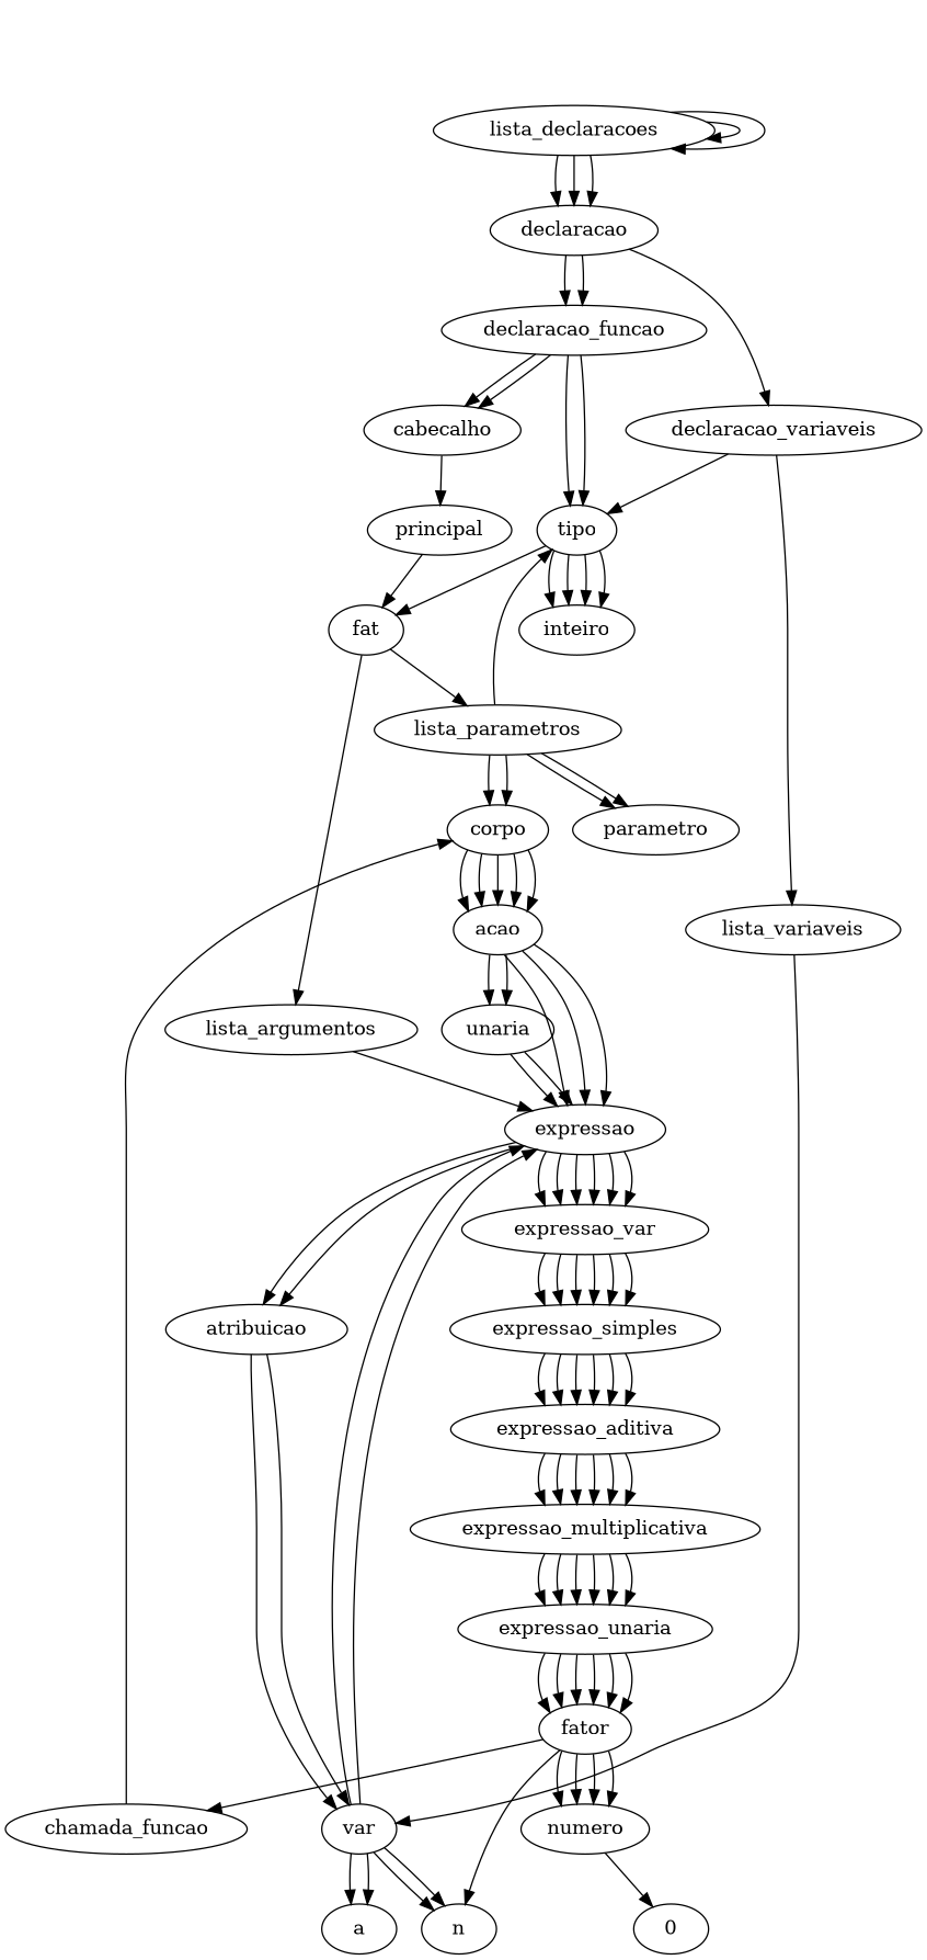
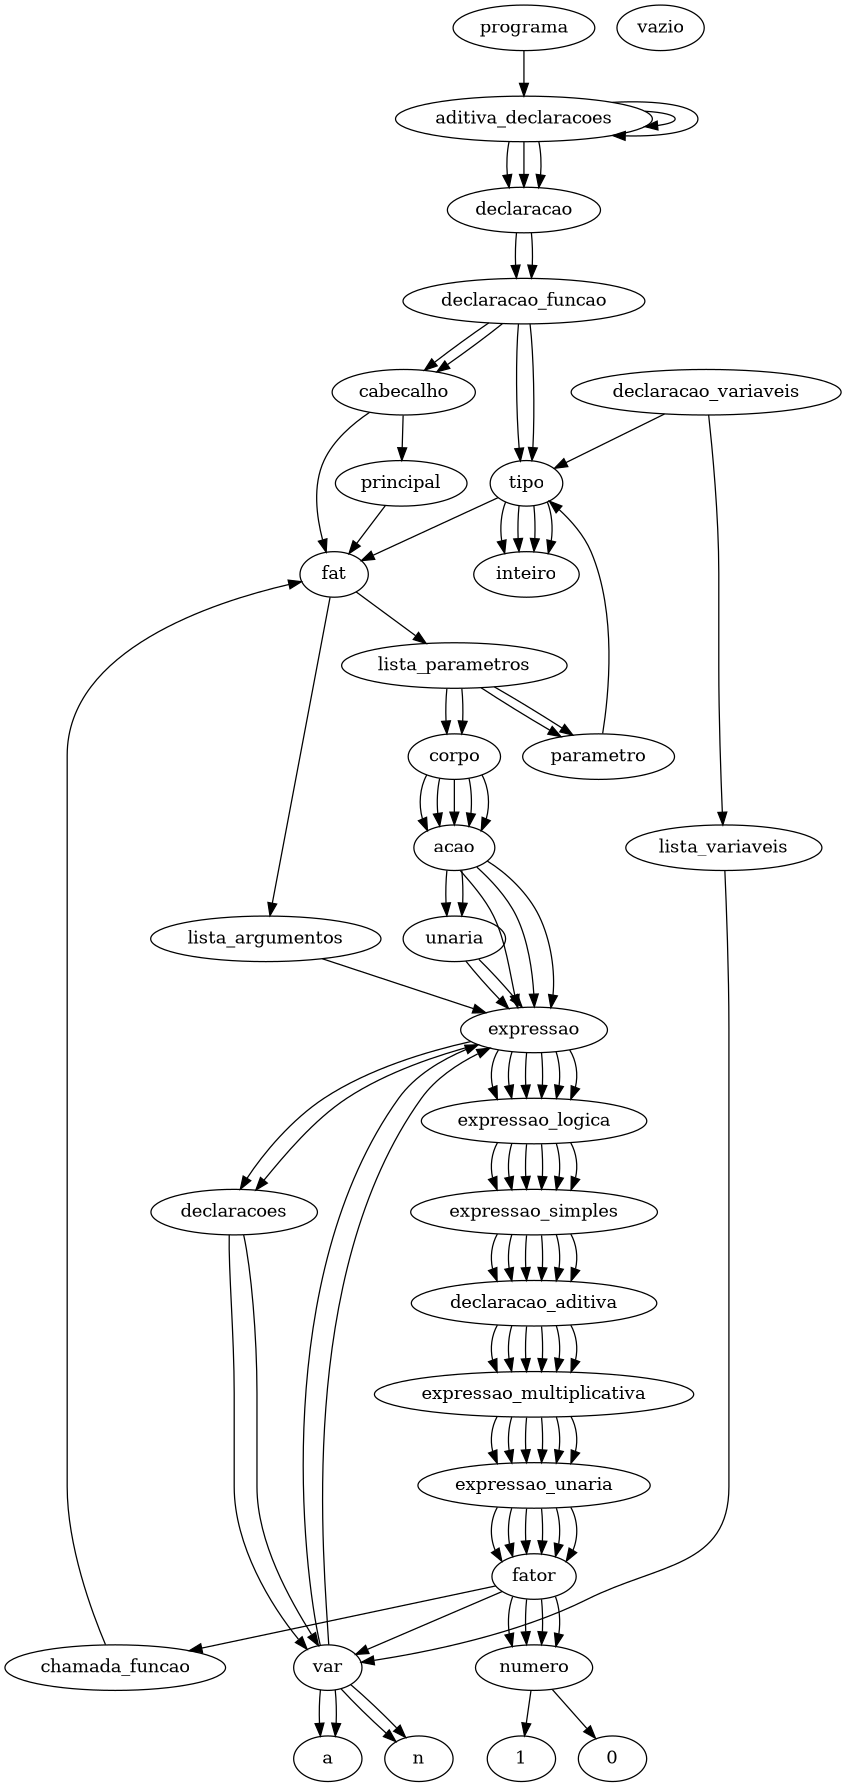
  digraph {
    tipo
    inteiro
    fat
    var
    a
    n
    expressao
-   expressao_logica [label=expressao_var]
-   atribuicao
+   expressao_logica
+   atribuicao [label=declaracoes]
    lista_variaveis
    declaracao_variaveis
    declaracao
    declaracao_funcao
    cabecalho
    parametro
    lista_parametros
    corpo
    acao
+   vazio
    numero
+   1
    0
    fator
    chamada_funcao
    expressao_unaria
    expressao_multiplicativa
-   expressao_aditiva
+   expressao_aditiva [label=declaracao_aditiva]
    expressao_simples
    n29 [label=unaria]
    principal
    lista_argumentos
-   lista_declaracoes
+   lista_declaracoes [label=aditiva_declaracoes]
+   programa
    tipo -> inteiro
    tipo -> inteiro
    tipo -> inteiro
    tipo -> inteiro
    tipo -> fat
    fat -> lista_parametros
    fat -> lista_argumentos
    var -> a
    var -> a
    var -> n
    var -> n
    var -> expressao
    var -> expressao
    expressao -> expressao_logica
    expressao -> expressao_logica
    expressao -> expressao_logica
    expressao -> expressao_logica
    expressao -> expressao_logica
    expressao -> expressao_logica
    expressao -> atribuicao
    expressao -> atribuicao
    expressao_logica -> expressao_simples
    expressao_logica -> expressao_simples
    expressao_logica -> expressao_simples
    expressao_logica -> expressao_simples
    expressao_logica -> expressao_simples
    expressao_logica -> expressao_simples
    atribuicao -> var
    atribuicao -> var
    lista_variaveis -> var
    declaracao_variaveis -> tipo
    declaracao_variaveis -> lista_variaveis
-   declaracao -> declaracao_variaveis
    declaracao -> declaracao_funcao
    declaracao -> declaracao_funcao
    declaracao_funcao -> tipo
    declaracao_funcao -> tipo
    declaracao_funcao -> cabecalho
    declaracao_funcao -> cabecalho
+   cabecalho -> fat
    cabecalho -> principal
-   lista_parametros -> tipo
+   parametro -> tipo
    lista_parametros -> parametro
    lista_parametros -> parametro
    lista_parametros -> corpo
    lista_parametros -> corpo
    corpo -> acao
    corpo -> acao
    corpo -> acao
    corpo -> acao
    corpo -> acao
    acao -> expressao
    acao -> expressao
    acao -> expressao
    acao -> n29
    acao -> n29
+   numero -> 1
    numero -> 0
-   fator -> n
+   fator -> var
    fator -> numero
    fator -> numero
    fator -> numero
    fator -> numero
    fator -> chamada_funcao
-   chamada_funcao -> corpo
+   chamada_funcao -> fat
    expressao_unaria -> fator
    expressao_unaria -> fator
    expressao_unaria -> fator
    expressao_unaria -> fator
    expressao_unaria -> fator
    expressao_unaria -> fator
    expressao_multiplicativa -> expressao_unaria
    expressao_multiplicativa -> expressao_unaria
    expressao_multiplicativa -> expressao_unaria
    expressao_multiplicativa -> expressao_unaria
    expressao_multiplicativa -> expressao_unaria
    expressao_multiplicativa -> expressao_unaria
    expressao_aditiva -> expressao_multiplicativa
    expressao_aditiva -> expressao_multiplicativa
    expressao_aditiva -> expressao_multiplicativa
    expressao_aditiva -> expressao_multiplicativa
    expressao_aditiva -> expressao_multiplicativa
    expressao_aditiva -> expressao_multiplicativa
    expressao_simples -> expressao_aditiva
    expressao_simples -> expressao_aditiva
    expressao_simples -> expressao_aditiva
    expressao_simples -> expressao_aditiva
    expressao_simples -> expressao_aditiva
    expressao_simples -> expressao_aditiva
    n29 -> expressao
    n29 -> expressao
    principal -> fat
    lista_argumentos -> expressao
    lista_declaracoes -> declaracao
    lista_declaracoes -> declaracao
    lista_declaracoes -> declaracao
    lista_declaracoes -> lista_declaracoes
    lista_declaracoes -> lista_declaracoes
+   programa -> lista_declaracoes
  }
